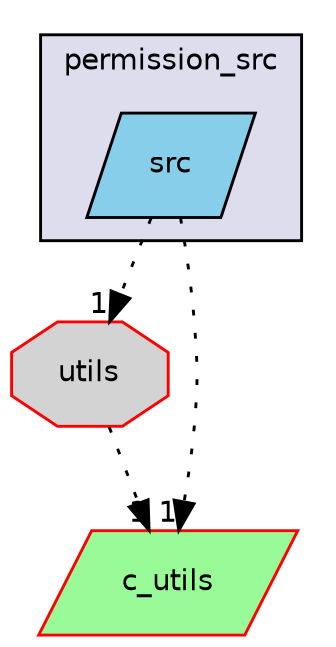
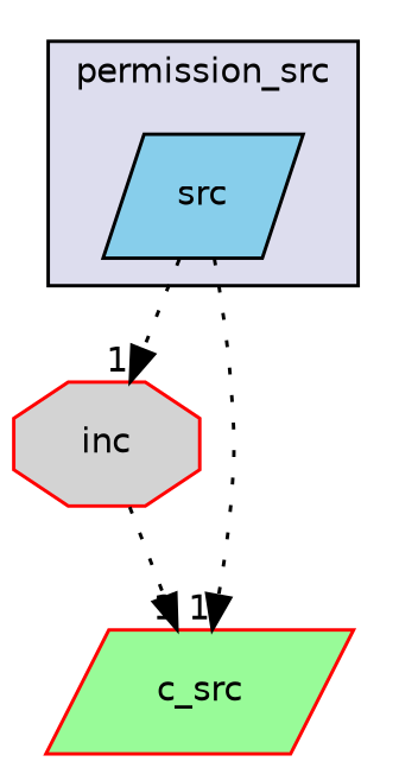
  digraph {
    compound=true
    node [fontname=Helvetica fontsize=10 shape=parallelogram style=filled color=red]
    edge [headlabel=1 labeldistance=1.5 labelfontname=Helvetica labelfontsize=10 style=dotted]
    n1 [fillcolor=skyblue label=src pencolor=black color=""]
-   n2 [fillcolor=lightgrey label=utils shape=octagon]
-   n3 [fillcolor=palegreen label=c_utils]
+   n2 [fillcolor=lightgrey label=inc shape=octagon]
+   n3 [fillcolor=palegreen label=c_src]
    subgraph cluster_1 {
      bgcolor="#ddddee"
      fontname=Helvetica
      fontsize=10
      label=permission_src
      pencolor=black
      n1
    }
    n1 -> n2
    n1 -> n3
    n2 -> n3
  }
